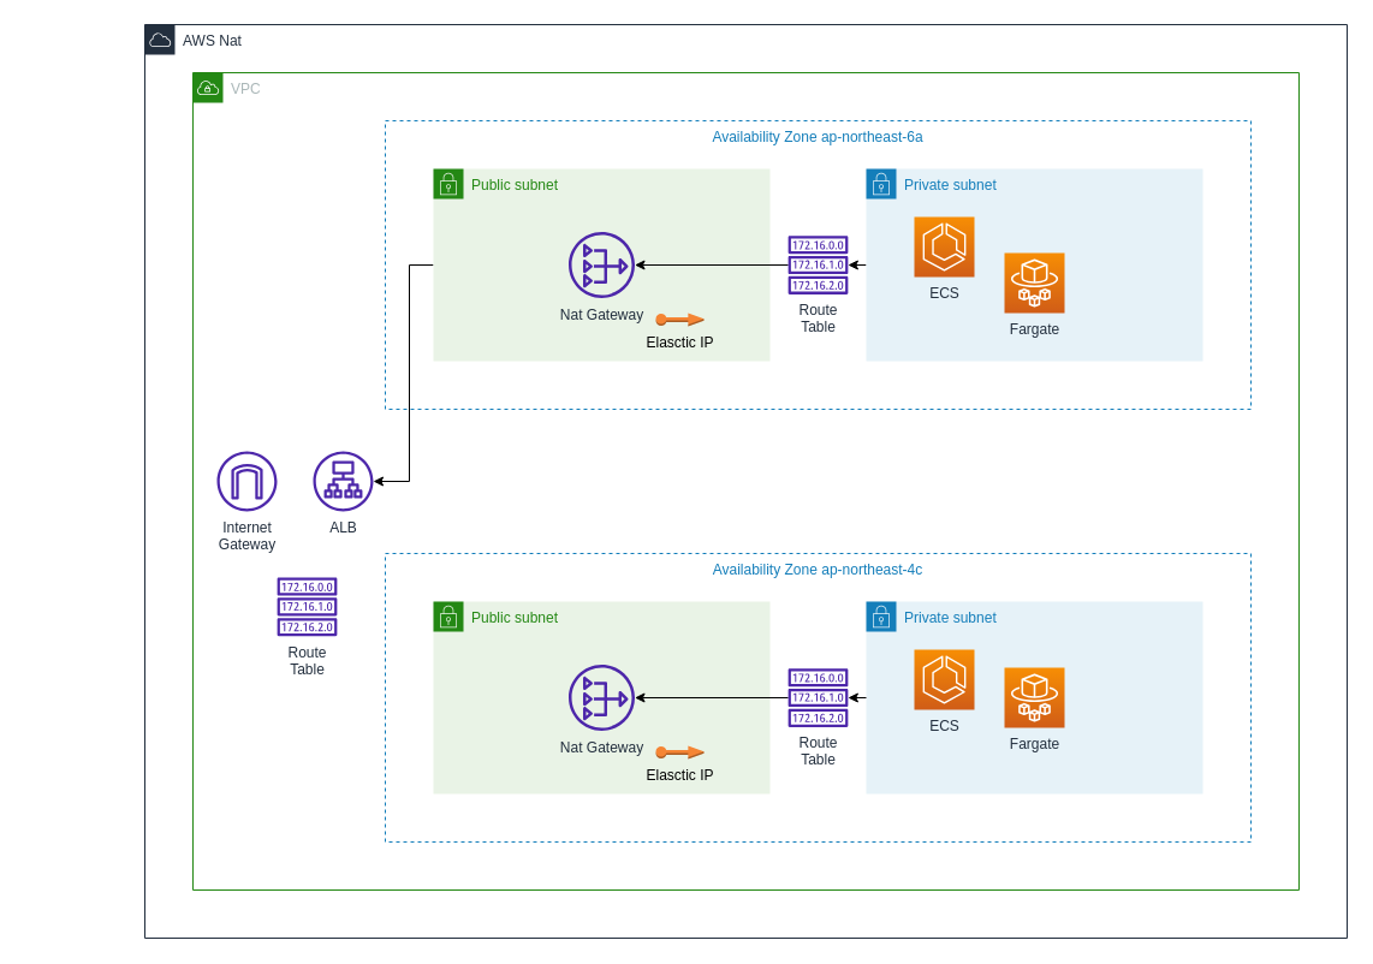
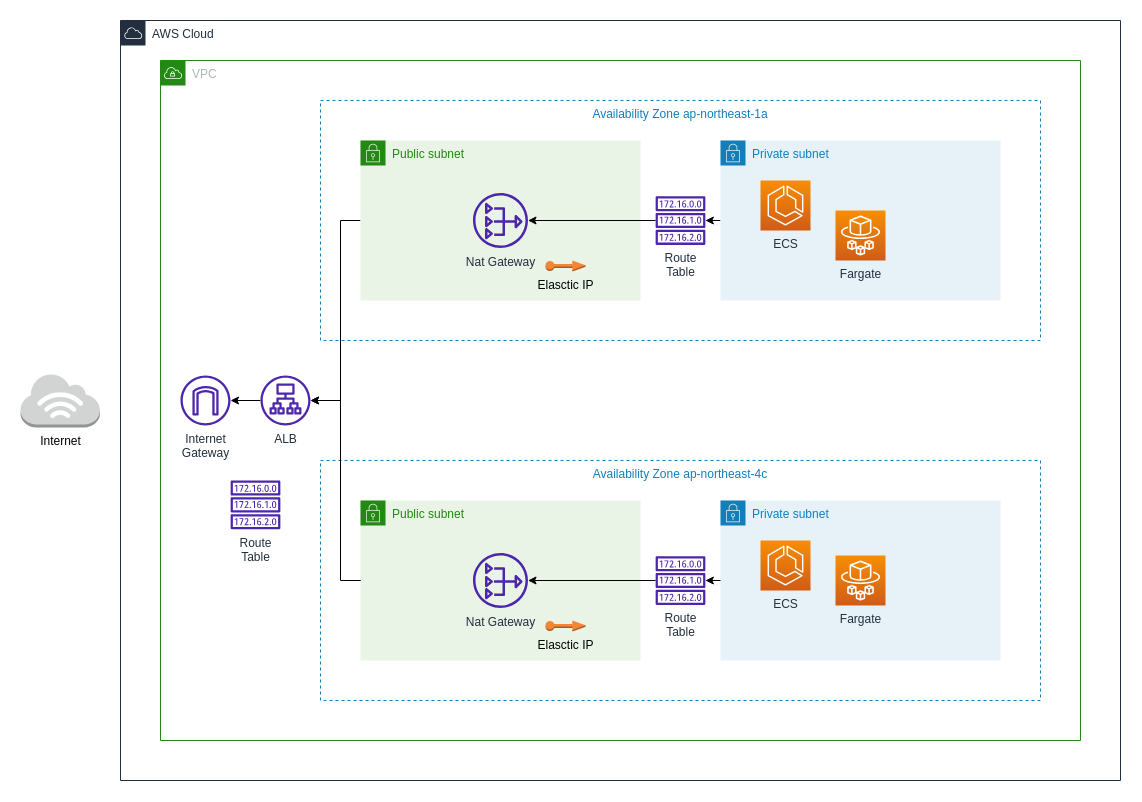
  <mxCell id="0" />
  <mxCell id="1" parent="0" />
- <mxCell id="2" value="AWS Nat" style="points=[[0,0],[0.25,0],[0.5,0],[0.75,0],[1,0],[1,0.25],[1,0.5],[1,0.75],[1,1],[0.75,1],[0.5,1],[0.25,1],[0,1],[0,0.75],[0,0.5],[0,0.25]];outlineConnect=0;gradientColor=none;html=1;whiteSpace=wrap;fontSize=12;fontStyle=0;container=1;pointerEvents=0;collapsible=0;recursiveResize=0;shape=mxgraph.aws4.group;grIcon=mxgraph.aws4.group_aws_cloud;strokeColor=#232F3E;fillColor=none;verticalAlign=top;align=left;spacingLeft=30;fontColor=#232F3E;dashed=0;" parent="1" vertex="1"><mxGeometry x="120" y="20" width="1000" height="760" as="geometry" /></mxCell>
+ <mxCell id="2" value="AWS Cloud" style="points=[[0,0],[0.25,0],[0.5,0],[0.75,0],[1,0],[1,0.25],[1,0.5],[1,0.75],[1,1],[0.75,1],[0.5,1],[0.25,1],[0,1],[0,0.75],[0,0.5],[0,0.25]];outlineConnect=0;gradientColor=none;html=1;whiteSpace=wrap;fontSize=12;fontStyle=0;container=1;pointerEvents=0;collapsible=0;recursiveResize=0;shape=mxgraph.aws4.group;grIcon=mxgraph.aws4.group_aws_cloud;strokeColor=#232F3E;fillColor=none;verticalAlign=top;align=left;spacingLeft=30;fontColor=#232F3E;dashed=0;" parent="1" vertex="1"><mxGeometry x="120" y="20" width="1000" height="760" as="geometry" /></mxCell>
  <mxCell id="3" value="VPC" style="points=[[0,0],[0.25,0],[0.5,0],[0.75,0],[1,0],[1,0.25],[1,0.5],[1,0.75],[1,1],[0.75,1],[0.5,1],[0.25,1],[0,1],[0,0.75],[0,0.5],[0,0.25]];outlineConnect=0;gradientColor=none;html=1;whiteSpace=wrap;fontSize=12;fontStyle=0;container=1;pointerEvents=0;collapsible=0;recursiveResize=0;shape=mxgraph.aws4.group;grIcon=mxgraph.aws4.group_vpc;strokeColor=#248814;fillColor=none;verticalAlign=top;align=left;spacingLeft=30;fontColor=#AAB7B8;dashed=0;" parent="1" vertex="1"><mxGeometry x="160" y="60" width="920" height="680" as="geometry" /></mxCell>
- <mxCell id="4" value="Availability Zone ap-northeast-6a" style="fillColor=none;strokeColor=#147EBA;dashed=1;verticalAlign=top;fontStyle=0;fontColor=#147EBA;" parent="3" vertex="1"><mxGeometry x="160" y="40" width="720" height="240" as="geometry" /></mxCell>
+ <mxCell id="4" value="Availability Zone ap-northeast-1a" style="fillColor=none;strokeColor=#147EBA;dashed=1;verticalAlign=top;fontStyle=0;fontColor=#147EBA;" parent="3" vertex="1"><mxGeometry x="160" y="40" width="720" height="240" as="geometry" /></mxCell>
  <mxCell id="5" style="edgeStyle=none;html=1;strokeColor=#000000;strokeWidth=1;fontColor=#000000;startArrow=none;startFill=0;endArrow=classic;endFill=1;rounded=0;" parent="3" source="6" target="18" edge="1"><mxGeometry relative="1" as="geometry"><Array as="points"><mxPoint x="180" y="160" /><mxPoint x="180" y="340" /></Array></mxGeometry></mxCell>
  <mxCell id="6" value="Public subnet" style="points=[[0,0],[0.25,0],[0.5,0],[0.75,0],[1,0],[1,0.25],[1,0.5],[1,0.75],[1,1],[0.75,1],[0.5,1],[0.25,1],[0,1],[0,0.75],[0,0.5],[0,0.25]];outlineConnect=0;gradientColor=none;html=1;whiteSpace=wrap;fontSize=12;fontStyle=0;container=1;pointerEvents=0;collapsible=0;recursiveResize=0;shape=mxgraph.aws4.group;grIcon=mxgraph.aws4.group_security_group;grStroke=0;strokeColor=#248814;fillColor=#E9F3E6;verticalAlign=top;align=left;spacingLeft=30;fontColor=#248814;dashed=0;" parent="3" vertex="1"><mxGeometry x="200" y="80" width="280" height="160" as="geometry" /></mxCell>
  <mxCell id="7" value="Nat Gateway" style="sketch=0;outlineConnect=0;fontColor=#232F3E;gradientColor=none;fillColor=#4D27AA;strokeColor=none;dashed=0;verticalLabelPosition=bottom;verticalAlign=top;align=center;html=1;fontSize=12;fontStyle=0;aspect=fixed;pointerEvents=1;shape=mxgraph.aws4.nat_gateway;" parent="6" vertex="1"><mxGeometry x="112.5" y="52.51" width="55" height="55" as="geometry" /></mxCell>
  <mxCell id="8" value="&lt;font color=&quot;#000000&quot;&gt;Elasctic IP&lt;/font&gt;" style="outlineConnect=0;dashed=0;verticalLabelPosition=bottom;verticalAlign=top;align=center;html=1;shape=mxgraph.aws3.elastic_ip;fillColor=#F58534;gradientColor=none;aspect=fixed;" parent="6" vertex="1"><mxGeometry x="185" y="120" width="40" height="10.94" as="geometry" /></mxCell>
  <mxCell id="9" style="edgeStyle=none;rounded=0;html=1;strokeColor=#000000;strokeWidth=1;fontColor=#000000;startArrow=none;startFill=0;endArrow=classic;endFill=1;" parent="3" source="10" target="16" edge="1"><mxGeometry relative="1" as="geometry" /></mxCell>
  <mxCell id="10" value="Private subnet" style="points=[[0,0],[0.25,0],[0.5,0],[0.75,0],[1,0],[1,0.25],[1,0.5],[1,0.75],[1,1],[0.75,1],[0.5,1],[0.25,1],[0,1],[0,0.75],[0,0.5],[0,0.25]];outlineConnect=0;gradientColor=none;html=1;whiteSpace=wrap;fontSize=12;fontStyle=0;container=1;pointerEvents=0;collapsible=0;recursiveResize=0;shape=mxgraph.aws4.group;grIcon=mxgraph.aws4.group_security_group;grStroke=0;strokeColor=#147EBA;fillColor=#E6F2F8;verticalAlign=top;align=left;spacingLeft=30;fontColor=#147EBA;dashed=0;" parent="3" vertex="1"><mxGeometry x="560" y="80" width="280" height="160" as="geometry" /></mxCell>
  <mxCell id="11" value="Availability Zone ap-northeast-4c" style="fillColor=none;strokeColor=#147EBA;dashed=1;verticalAlign=top;fontStyle=0;fontColor=#147EBA;" parent="3" vertex="1"><mxGeometry x="160" y="400" width="720" height="240" as="geometry" /></mxCell>
  <mxCell id="12" value="Internet&lt;br&gt;Gateway" style="sketch=0;outlineConnect=0;fontColor=#232F3E;gradientColor=none;fillColor=#4D27AA;strokeColor=none;dashed=0;verticalLabelPosition=bottom;verticalAlign=top;align=center;html=1;fontSize=12;fontStyle=0;aspect=fixed;pointerEvents=1;shape=mxgraph.aws4.internet_gateway;" parent="3" vertex="1"><mxGeometry x="20" y="315" width="50" height="50" as="geometry" /></mxCell>
+ <mxCell id="13" style="edgeStyle=none;html=1;strokeColor=#000000;strokeWidth=1;endArrow=classic;endFill=1;" parent="3" source="18" target="12" edge="1"><mxGeometry relative="1" as="geometry" /></mxCell>
  <mxCell id="14" value="Route&lt;br&gt;Table" style="sketch=0;outlineConnect=0;fontColor=#232F3E;gradientColor=none;fillColor=#4D27AA;strokeColor=none;dashed=0;verticalLabelPosition=bottom;verticalAlign=top;align=center;html=1;fontSize=12;fontStyle=0;aspect=fixed;pointerEvents=1;shape=mxgraph.aws4.route_table;" parent="3" vertex="1"><mxGeometry x="70" y="420" width="50" height="48.75" as="geometry" /></mxCell>
  <mxCell id="15" value="" style="edgeStyle=none;rounded=0;html=1;strokeColor=#000000;strokeWidth=1;fontColor=#000000;startArrow=none;startFill=0;endArrow=classic;endFill=1;" parent="3" source="16" target="7" edge="1"><mxGeometry relative="1" as="geometry" /></mxCell>
  <mxCell id="16" value="Route&lt;br&gt;Table" style="sketch=0;outlineConnect=0;fontColor=#232F3E;gradientColor=none;fillColor=#4D27AA;strokeColor=none;dashed=0;verticalLabelPosition=bottom;verticalAlign=top;align=center;html=1;fontSize=12;fontStyle=0;aspect=fixed;pointerEvents=1;shape=mxgraph.aws4.route_table;" parent="3" vertex="1"><mxGeometry x="495" y="135.63" width="50" height="48.75" as="geometry" /></mxCell>
  <mxCell id="17" value="ECS" style="sketch=0;points=[[0,0,0],[0.25,0,0],[0.5,0,0],[0.75,0,0],[1,0,0],[0,1,0],[0.25,1,0],[0.5,1,0],[0.75,1,0],[1,1,0],[0,0.25,0],[0,0.5,0],[0,0.75,0],[1,0.25,0],[1,0.5,0],[1,0.75,0]];outlineConnect=0;fontColor=#232F3E;gradientColor=#F78E04;gradientDirection=north;fillColor=#D05C17;strokeColor=#ffffff;dashed=0;verticalLabelPosition=bottom;verticalAlign=top;align=center;html=1;fontSize=12;fontStyle=0;aspect=fixed;shape=mxgraph.aws4.resourceIcon;resIcon=mxgraph.aws4.ecs;" parent="3" vertex="1"><mxGeometry x="600" y="120" width="50" height="50" as="geometry" /></mxCell>
  <mxCell id="18" value="ALB" style="sketch=0;outlineConnect=0;fontColor=#232F3E;gradientColor=none;fillColor=#4D27AA;strokeColor=none;dashed=0;verticalLabelPosition=bottom;verticalAlign=top;align=center;html=1;fontSize=12;fontStyle=0;aspect=fixed;pointerEvents=1;shape=mxgraph.aws4.application_load_balancer;" parent="3" vertex="1"><mxGeometry x="100" y="315" width="50" height="50" as="geometry" /></mxCell>
  <mxCell id="19" value="Fargate" style="sketch=0;points=[[0,0,0],[0.25,0,0],[0.5,0,0],[0.75,0,0],[1,0,0],[0,1,0],[0.25,1,0],[0.5,1,0],[0.75,1,0],[1,1,0],[0,0.25,0],[0,0.5,0],[0,0.75,0],[1,0.25,0],[1,0.5,0],[1,0.75,0]];outlineConnect=0;fontColor=#232F3E;gradientColor=#F78E04;gradientDirection=north;fillColor=#D05C17;strokeColor=#ffffff;dashed=0;verticalLabelPosition=bottom;verticalAlign=top;align=center;html=1;fontSize=12;fontStyle=0;aspect=fixed;shape=mxgraph.aws4.resourceIcon;resIcon=mxgraph.aws4.fargate;" parent="3" vertex="1"><mxGeometry x="675" y="150" width="50" height="50" as="geometry" /></mxCell>
  <mxCell id="20" value="Public subnet" style="points=[[0,0],[0.25,0],[0.5,0],[0.75,0],[1,0],[1,0.25],[1,0.5],[1,0.75],[1,1],[0.75,1],[0.5,1],[0.25,1],[0,1],[0,0.75],[0,0.5],[0,0.25]];outlineConnect=0;gradientColor=none;html=1;whiteSpace=wrap;fontSize=12;fontStyle=0;container=1;pointerEvents=0;collapsible=0;recursiveResize=0;shape=mxgraph.aws4.group;grIcon=mxgraph.aws4.group_security_group;grStroke=0;strokeColor=#248814;fillColor=#E9F3E6;verticalAlign=top;align=left;spacingLeft=30;fontColor=#248814;dashed=0;" parent="3" vertex="1"><mxGeometry x="200" y="440" width="280" height="160" as="geometry" /></mxCell>
  <mxCell id="21" value="Nat Gateway" style="sketch=0;outlineConnect=0;fontColor=#232F3E;gradientColor=none;fillColor=#4D27AA;strokeColor=none;dashed=0;verticalLabelPosition=bottom;verticalAlign=top;align=center;html=1;fontSize=12;fontStyle=0;aspect=fixed;pointerEvents=1;shape=mxgraph.aws4.nat_gateway;" parent="20" vertex="1"><mxGeometry x="112.5" y="52.51" width="55" height="55" as="geometry" /></mxCell>
  <mxCell id="22" value="&lt;font color=&quot;#000000&quot;&gt;Elasctic IP&lt;/font&gt;" style="outlineConnect=0;dashed=0;verticalLabelPosition=bottom;verticalAlign=top;align=center;html=1;shape=mxgraph.aws3.elastic_ip;fillColor=#F58534;gradientColor=none;aspect=fixed;" parent="20" vertex="1"><mxGeometry x="185" y="120" width="40" height="10.94" as="geometry" /></mxCell>
  <mxCell id="23" value="Private subnet" style="points=[[0,0],[0.25,0],[0.5,0],[0.75,0],[1,0],[1,0.25],[1,0.5],[1,0.75],[1,1],[0.75,1],[0.5,1],[0.25,1],[0,1],[0,0.75],[0,0.5],[0,0.25]];outlineConnect=0;gradientColor=none;html=1;whiteSpace=wrap;fontSize=12;fontStyle=0;container=1;pointerEvents=0;collapsible=0;recursiveResize=0;shape=mxgraph.aws4.group;grIcon=mxgraph.aws4.group_security_group;grStroke=0;strokeColor=#147EBA;fillColor=#E6F2F8;verticalAlign=top;align=left;spacingLeft=30;fontColor=#147EBA;dashed=0;" parent="3" vertex="1"><mxGeometry x="560" y="440" width="280" height="160" as="geometry" /></mxCell>
  <mxCell id="24" value="ECS" style="sketch=0;points=[[0,0,0],[0.25,0,0],[0.5,0,0],[0.75,0,0],[1,0,0],[0,1,0],[0.25,1,0],[0.5,1,0],[0.75,1,0],[1,1,0],[0,0.25,0],[0,0.5,0],[0,0.75,0],[1,0.25,0],[1,0.5,0],[1,0.75,0]];outlineConnect=0;fontColor=#232F3E;gradientColor=#F78E04;gradientDirection=north;fillColor=#D05C17;strokeColor=#ffffff;dashed=0;verticalLabelPosition=bottom;verticalAlign=top;align=center;html=1;fontSize=12;fontStyle=0;aspect=fixed;shape=mxgraph.aws4.resourceIcon;resIcon=mxgraph.aws4.ecs;" parent="23" vertex="1"><mxGeometry x="40" y="40" width="50" height="50" as="geometry" /></mxCell>
  <mxCell id="25" value="Fargate" style="sketch=0;points=[[0,0,0],[0.25,0,0],[0.5,0,0],[0.75,0,0],[1,0,0],[0,1,0],[0.25,1,0],[0.5,1,0],[0.75,1,0],[1,1,0],[0,0.25,0],[0,0.5,0],[0,0.75,0],[1,0.25,0],[1,0.5,0],[1,0.75,0]];outlineConnect=0;fontColor=#232F3E;gradientColor=#F78E04;gradientDirection=north;fillColor=#D05C17;strokeColor=#ffffff;dashed=0;verticalLabelPosition=bottom;verticalAlign=top;align=center;html=1;fontSize=12;fontStyle=0;aspect=fixed;shape=mxgraph.aws4.resourceIcon;resIcon=mxgraph.aws4.fargate;" parent="3" vertex="1"><mxGeometry x="675" y="495.01" width="50" height="50" as="geometry" /></mxCell>
  <mxCell id="26" value="" style="edgeStyle=none;rounded=0;html=1;strokeColor=#000000;strokeWidth=1;fontColor=#000000;startArrow=none;startFill=0;endArrow=classic;endFill=1;" parent="3" source="28" target="21" edge="1"><mxGeometry relative="1" as="geometry" /></mxCell>
  <mxCell id="27" style="edgeStyle=none;rounded=0;html=1;strokeColor=#000000;strokeWidth=1;fontColor=#000000;startArrow=classic;startFill=1;endArrow=none;endFill=0;" parent="3" source="28" edge="1"><mxGeometry relative="1" as="geometry"><mxPoint x="560" y="520" as="targetPoint" /></mxGeometry></mxCell>
  <mxCell id="28" value="Route&lt;br&gt;Table" style="sketch=0;outlineConnect=0;fontColor=#232F3E;gradientColor=none;fillColor=#4D27AA;strokeColor=none;dashed=0;verticalLabelPosition=bottom;verticalAlign=top;align=center;html=1;fontSize=12;fontStyle=0;aspect=fixed;pointerEvents=1;shape=mxgraph.aws4.route_table;" parent="3" vertex="1"><mxGeometry x="495" y="495.64" width="50" height="48.75" as="geometry" /></mxCell>
+ <mxCell id="29" value="" style="edgeStyle=none;rounded=0;html=1;strokeColor=#000000;strokeWidth=1;fontColor=#000000;startArrow=none;startFill=0;endArrow=classic;endFill=1;exitX=0.056;exitY=0.5;exitDx=0;exitDy=0;exitPerimeter=0;" parent="3" source="11" target="18" edge="1"><mxGeometry relative="1" as="geometry"><mxPoint x="190" y="520" as="sourcePoint" /><mxPoint x="377.5" y="530.011" as="targetPoint" /><Array as="points"><mxPoint x="180" y="520" /><mxPoint x="180" y="340" /></Array></mxGeometry></mxCell>
+ <mxCell id="30" value="&lt;font color=&quot;#000000&quot;&gt;Internet&lt;/font&gt;" style="outlineConnect=0;dashed=0;verticalLabelPosition=bottom;verticalAlign=top;align=center;html=1;shape=mxgraph.aws3.internet_3;fillColor=#D2D3D3;gradientColor=none;" parent="1" vertex="1"><mxGeometry x="20" y="373" width="79.5" height="54" as="geometry" /></mxCell>
